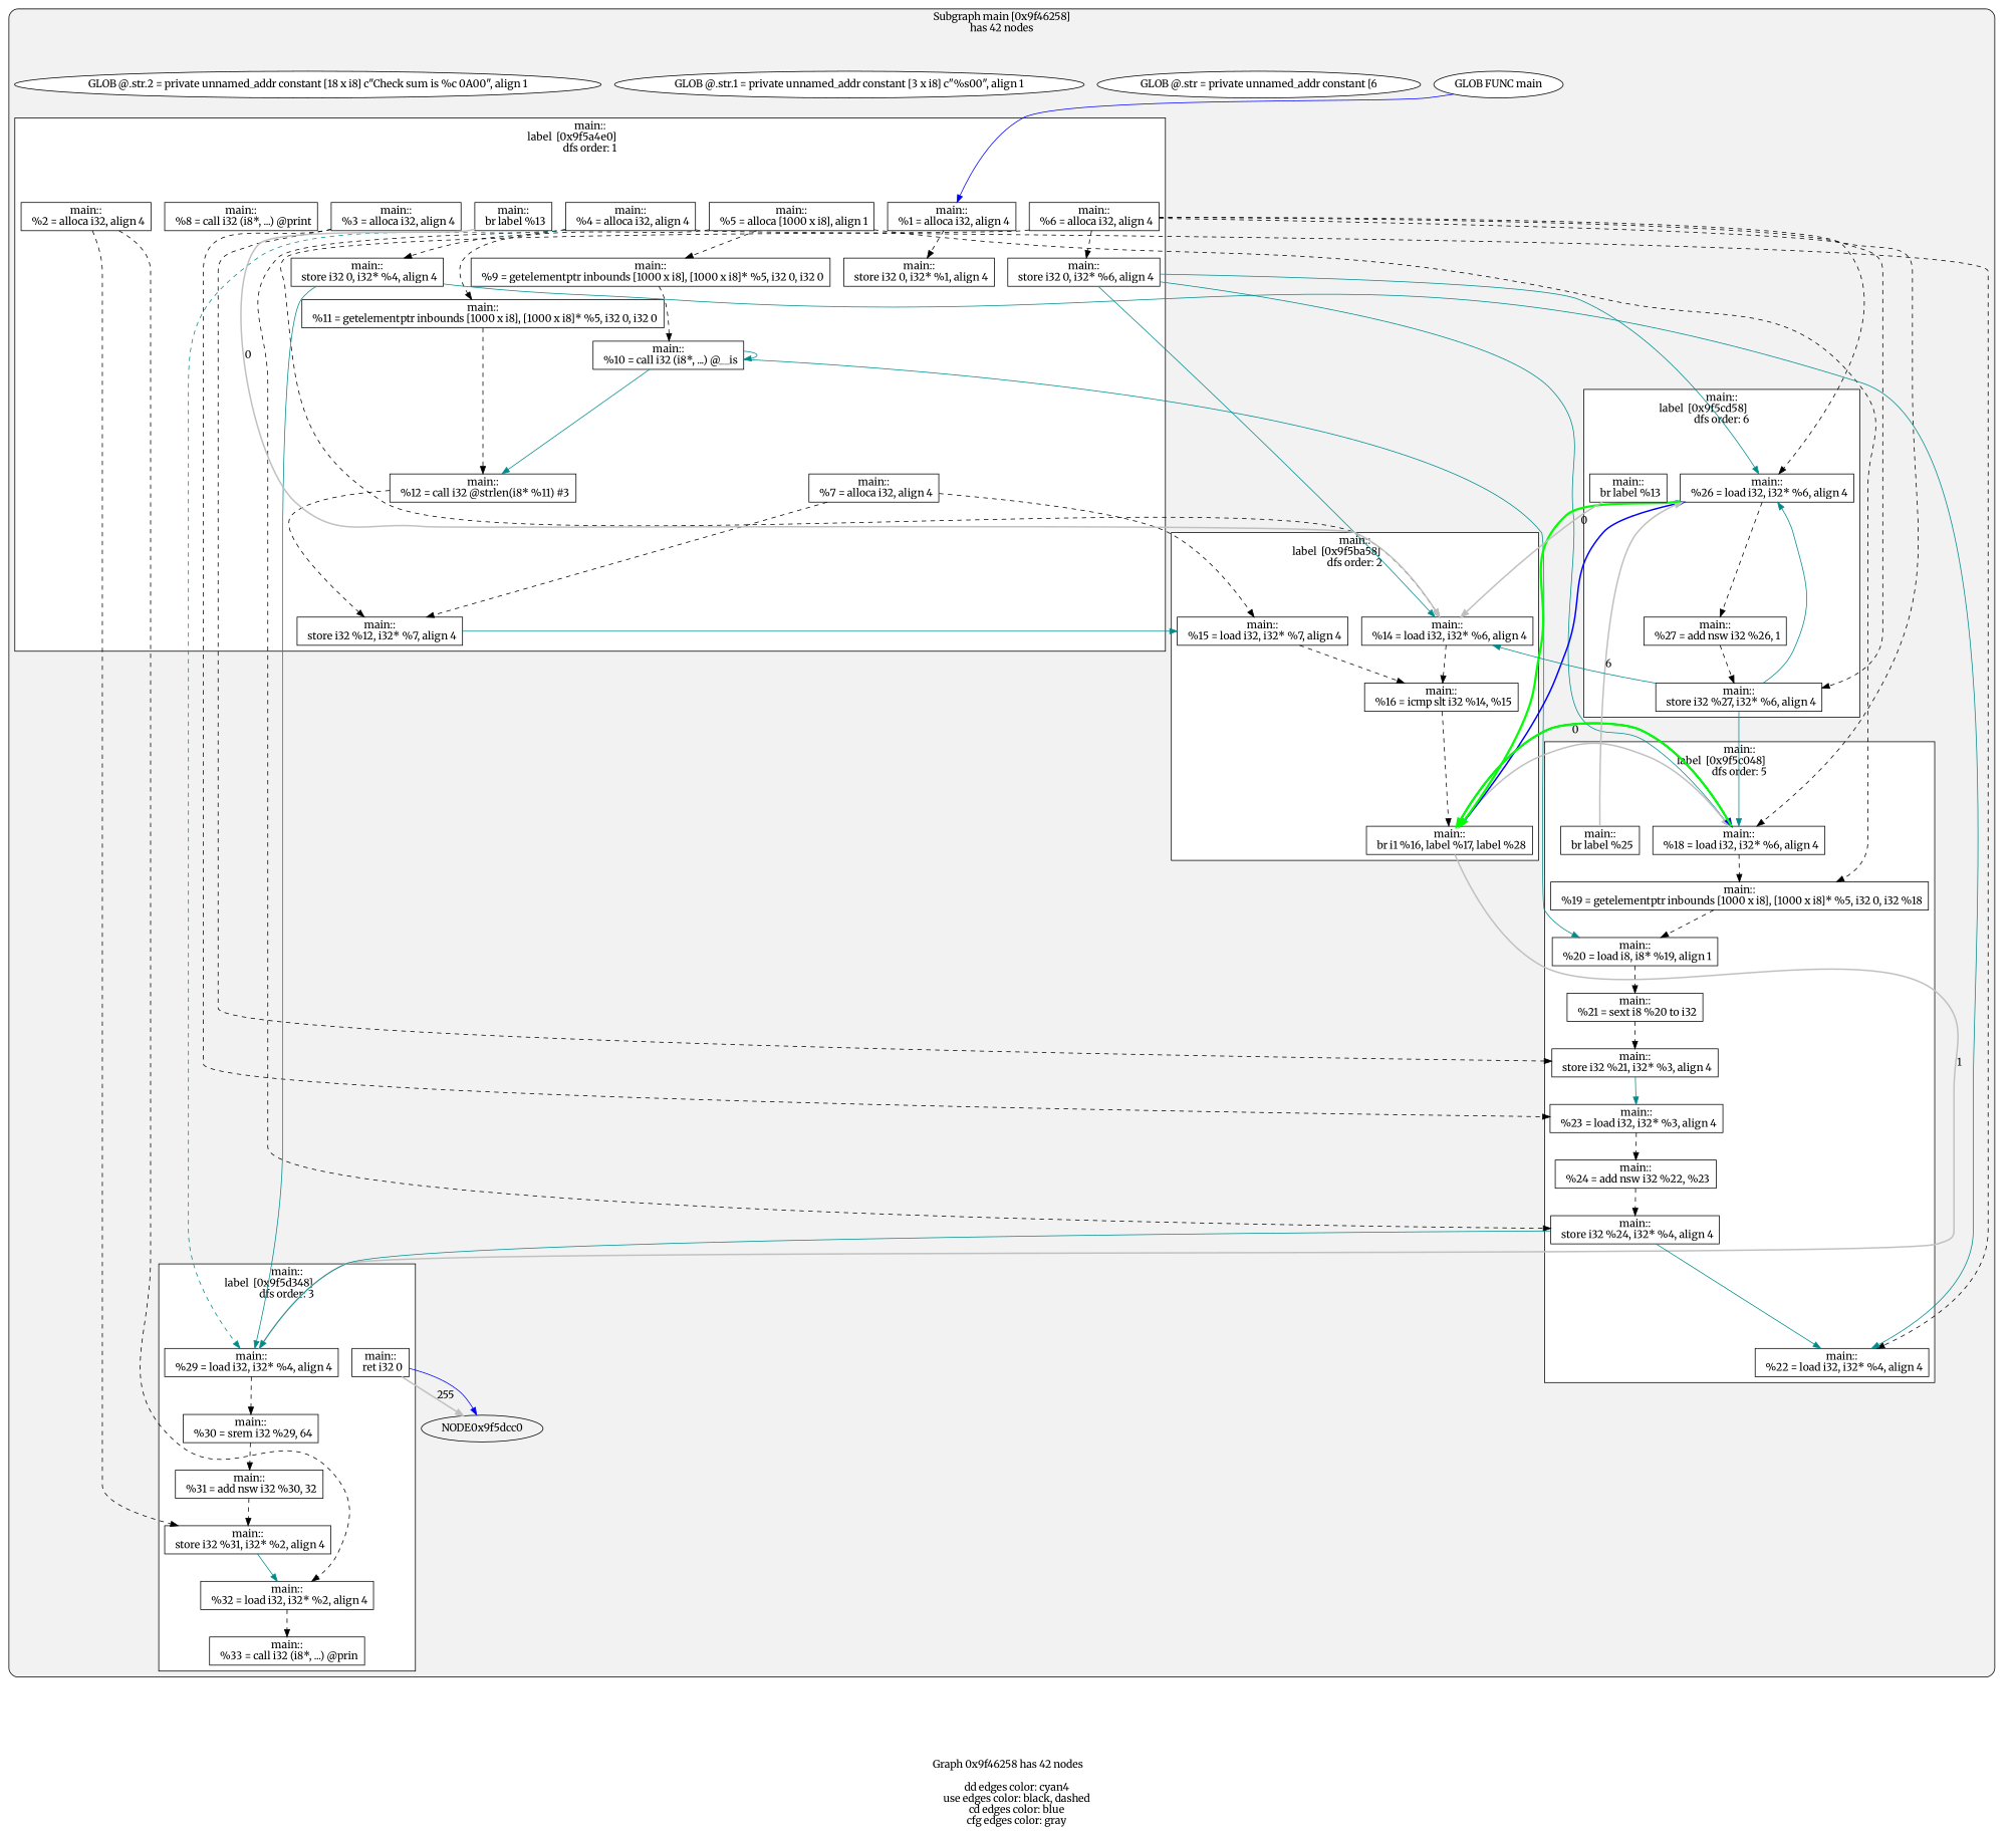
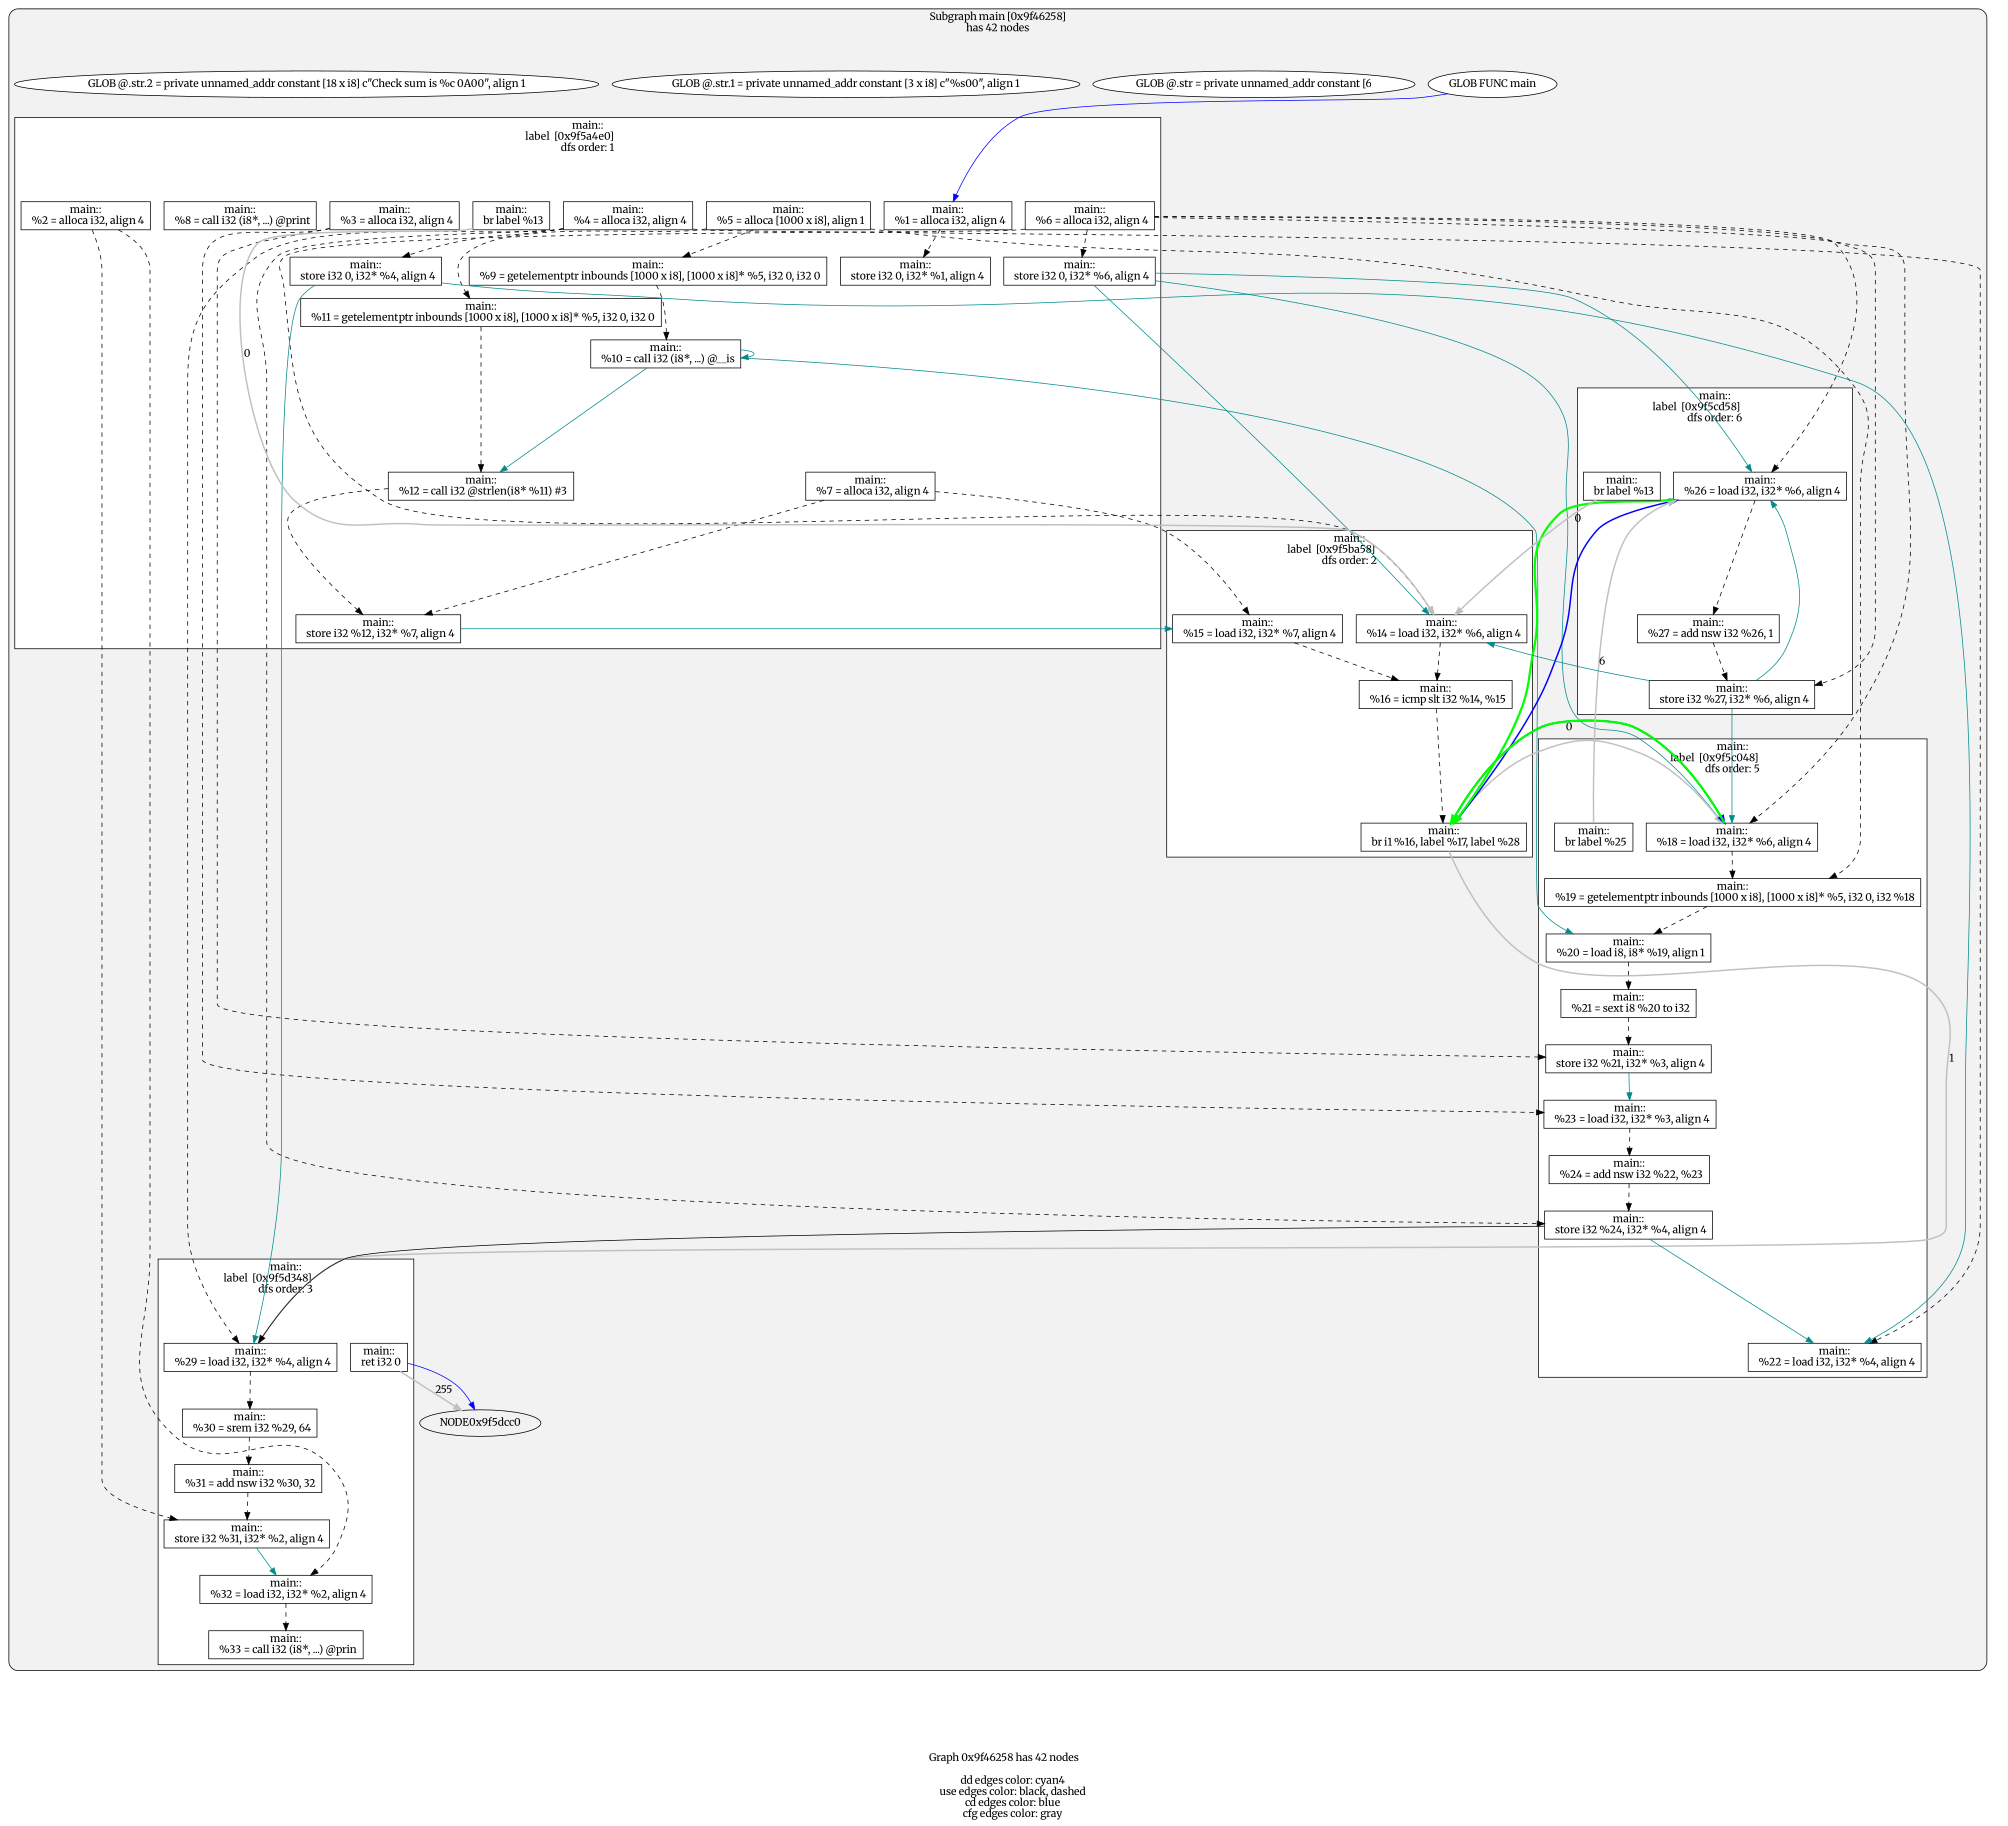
  digraph {
    compound=true
    fontname=Merriweather
    label="Graph 0x9f46258 has 42 nodes\n\n	dd edges color: cyan4\n	use edges color: black, dashed\n	cd edges color: blue\n	cfg edges color: gray"
    node [fillcolor=white fontname=Merriweather shape=rect style=filled]
    edge [color=black fontname=Merriweather rank=max style=dashed]
    n1 [label="main::\n  %1 = alloca i32, align 4"]
    n2 [label="main::\n  %2 = alloca i32, align 4"]
    n3 [label="main::\n  %3 = alloca i32, align 4"]
    n4 [label="main::\n  %4 = alloca i32, align 4"]
    n5 [label="main::\n  %5 = alloca [1000 x i8], align 1"]
    n6 [label="main::\n  %6 = alloca i32, align 4"]
    n7 [label="main::\n  %7 = alloca i32, align 4"]
    n8 [label="main::\n  store i32 0, i32* %1, align 4"]
    n9 [label="main::\n  store i32 0, i32* %4, align 4"]
    n10 [label="main::\n  %8 = call i32 (i8*, ...) @print"]
    n11 [label="main::\n  %9 = getelementptr inbounds [1000 x i8], [1000 x i8]* %5, i32 0, i32 0"]
    n12 [label="main::\n  %10 = call i32 (i8*, ...) @__is"]
    n13 [label="main::\n  %11 = getelementptr inbounds [1000 x i8], [1000 x i8]* %5, i32 0, i32 0"]
    n14 [label="main::\n  %12 = call i32 @strlen(i8* %11) #3"]
    n15 [label="main::\n  store i32 %12, i32* %7, align 4"]
    n16 [label="main::\n  store i32 0, i32* %6, align 4"]
    n17 [label="main::\n  br label %13"]
    n18 [label="main::\n  %14 = load i32, i32* %6, align 4"]
    n19 [label="main::\n  %15 = load i32, i32* %7, align 4"]
    n20 [label="main::\n  %16 = icmp slt i32 %14, %15"]
    n21 [label="main::\n  br i1 %16, label %17, label %28"]
    n22 [label="main::\n  %18 = load i32, i32* %6, align 4"]
    n23 [label="main::\n  %19 = getelementptr inbounds [1000 x i8], [1000 x i8]* %5, i32 0, i32 %18"]
    n24 [label="main::\n  %20 = load i8, i8* %19, align 1"]
    n25 [label="main::\n  %21 = sext i8 %20 to i32"]
    n26 [label="main::\n  store i32 %21, i32* %3, align 4"]
    n27 [label="main::\n  %22 = load i32, i32* %4, align 4"]
    n28 [label="main::\n  %23 = load i32, i32* %3, align 4"]
    n29 [label="main::\n  %24 = add nsw i32 %22, %23"]
    n30 [label="main::\n  store i32 %24, i32* %4, align 4"]
    n31 [label="main::\n  br label %25"]
    n32 [label="main::\n  %26 = load i32, i32* %6, align 4"]
    n33 [label="main::\n  %27 = add nsw i32 %26, 1"]
    n34 [label="main::\n  store i32 %27, i32* %6, align 4"]
    n35 [label="main::\n  br label %13"]
    n36 [label="main::\n  %29 = load i32, i32* %4, align 4"]
    n37 [label="main::\n  %30 = srem i32 %29, 64"]
    n38 [label="main::\n  %31 = add nsw i32 %30, 32"]
    n39 [label="main::\n  store i32 %31, i32* %2, align 4"]
    n40 [label="main::\n  %32 = load i32, i32* %2, align 4"]
    n41 [label="main::\n  %33 = call i32 (i8*, ...) @prin"]
    n42 [label="main::\n  ret i32 0"]
    NODE0x9f5dcc0 [fillcolor="" shape="" style=""]
    n44 [label="GLOB FUNC main" shape=""]
    n45 [label="GLOB @.str = private unnamed_addr constant [6" shape=""]
    n46 [label="GLOB @.str.1 = private unnamed_addr constant [3 x i8] c\"%s\00\", align 1" shape=""]
    n47 [label="GLOB @.str.2 = private unnamed_addr constant [18 x i8] c\"Check sum is %c \0A\00\", align 1" shape=""]
    subgraph cluster_1 {
      fillcolor=gray95
      label="Subgraph main [0x9f46258]\nhas 42 nodes\n"
      style="filled, rounded"
      NODE0x9f5dcc0
      n44
      n45
      n46
      n47
      subgraph cluster_2 {
        fillcolor=white
        label="main::\nlabel  [0x9f5a4e0]		\ndfs order: 1"
        style=filled
        n1
        n2
        n3
        n4
        n5
        n6
        n7
        n8
        n9
        n10
        n11
        n12
        n13
        n14
        n15
        n16
        n17
      }
      subgraph cluster_3 {
        fillcolor=white
        label="main::\nlabel  [0x9f5ba58]		\ndfs order: 2"
        style=filled
        n18
        n19
        n20
        n21
      }
      subgraph cluster_4 {
        fillcolor=white
        label="main::\nlabel  [0x9f5c048]		\ndfs order: 5"
        style=filled
        n22
        n23
        n24
        n25
        n26
        n27
        n28
        n29
        n30
        n31
      }
      subgraph cluster_5 {
        fillcolor=white
        label="main::\nlabel  [0x9f5cd58]		\ndfs order: 6"
        style=filled
        n32
        n33
        n34
        n35
      }
      subgraph cluster_6 {
        fillcolor=white
        label="main::\nlabel  [0x9f5d348]		\ndfs order: 3"
        style=filled
        n36
        n37
        n38
        n39
        n40
        n41
        n42
      }
    }
    n1 -> n8
    n2 -> n39
    n2 -> n40
    n3 -> n26
    n3 -> n28
    n4 -> n9
    n4 -> n27
    n4 -> n30
-   n4 -> n36 [color=cyan4]
+   n4 -> n36
    n5 -> n11
    n5 -> n13
    n5 -> n23
    n6 -> n16
    n6 -> n18
    n6 -> n22
    n6 -> n32
    n6 -> n34
    n7 -> n15
    n7 -> n19
    n9 -> n27 [color=cyan4 style=""]
    n9 -> n36 [color=cyan4 style=""]
    n11 -> n12
    n12 -> n12 [color=cyan4 style=""]
    n12 -> n14 [color=cyan4 style=""]
    n12 -> n24 [color=cyan4 style=""]
    n13 -> n14
    n14 -> n15
    n15 -> n19 [color=cyan4 style=""]
    n16 -> n18 [color=cyan4 style=""]
    n16 -> n22 [color=cyan4 style=""]
    n16 -> n32 [color=cyan4 style=""]
    n17 -> n18 [color=gray label=0 penwidth=2 rank="" style=""]
    n18 -> n20
    n19 -> n20
    n20 -> n21
    n21 -> n22 [color=gray label=0 penwidth=2 rank="" style=""]
    n21 -> n22 [color=blue penwidth=2 rank="" style=""]
    n21 -> n32 [color=blue penwidth=2 rank="" style=""]
    n21 -> n36 [color=gray label=1 penwidth=2 rank="" style=""]
    n22 -> n21 [color=green constraint=false penwidth=3 rank="" style=""]
    n22 -> n23
    n23 -> n24
    n24 -> n25
    n25 -> n26
    n26 -> n28 [color=cyan4 style=""]
    n28 -> n29
    n29 -> n30
    n30 -> n27 [color=cyan4 style=""]
-   n30 -> n36 [color=cyan4 style=""]
+   n30 -> n36 [style=""]
    n31 -> n32 [color=gray label=6 penwidth=2 rank="" style=""]
    n32 -> n21 [color=green constraint=false penwidth=3 rank="" style=""]
    n32 -> n33
    n33 -> n34
    n34 -> n18 [color=cyan4 style=""]
    n34 -> n22 [color=cyan4 style=""]
    n34 -> n32 [color=cyan4 style=""]
    n35 -> n18 [color=gray label=0 penwidth=2 rank="" style=""]
    n36 -> n37
    n37 -> n38
    n38 -> n39
    n39 -> n40 [color=cyan4 style=""]
    n40 -> n41
    n42 -> NODE0x9f5dcc0 [color=gray label=255 penwidth=2 rank="" style=""]
    n42 -> NODE0x9f5dcc0 [color=blue rank="" style=""]
    n44 -> n1 [color=blue rank="" style=""]
  }
